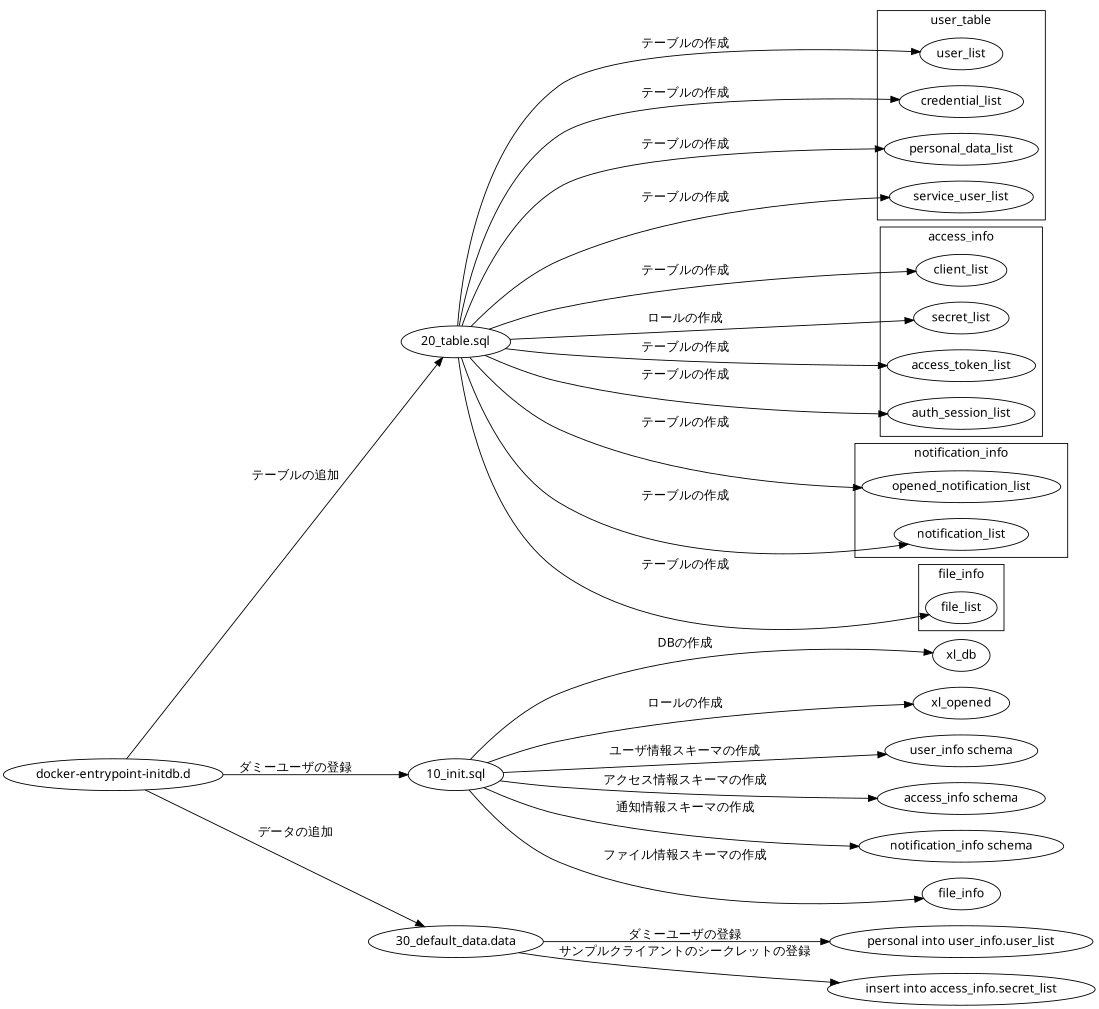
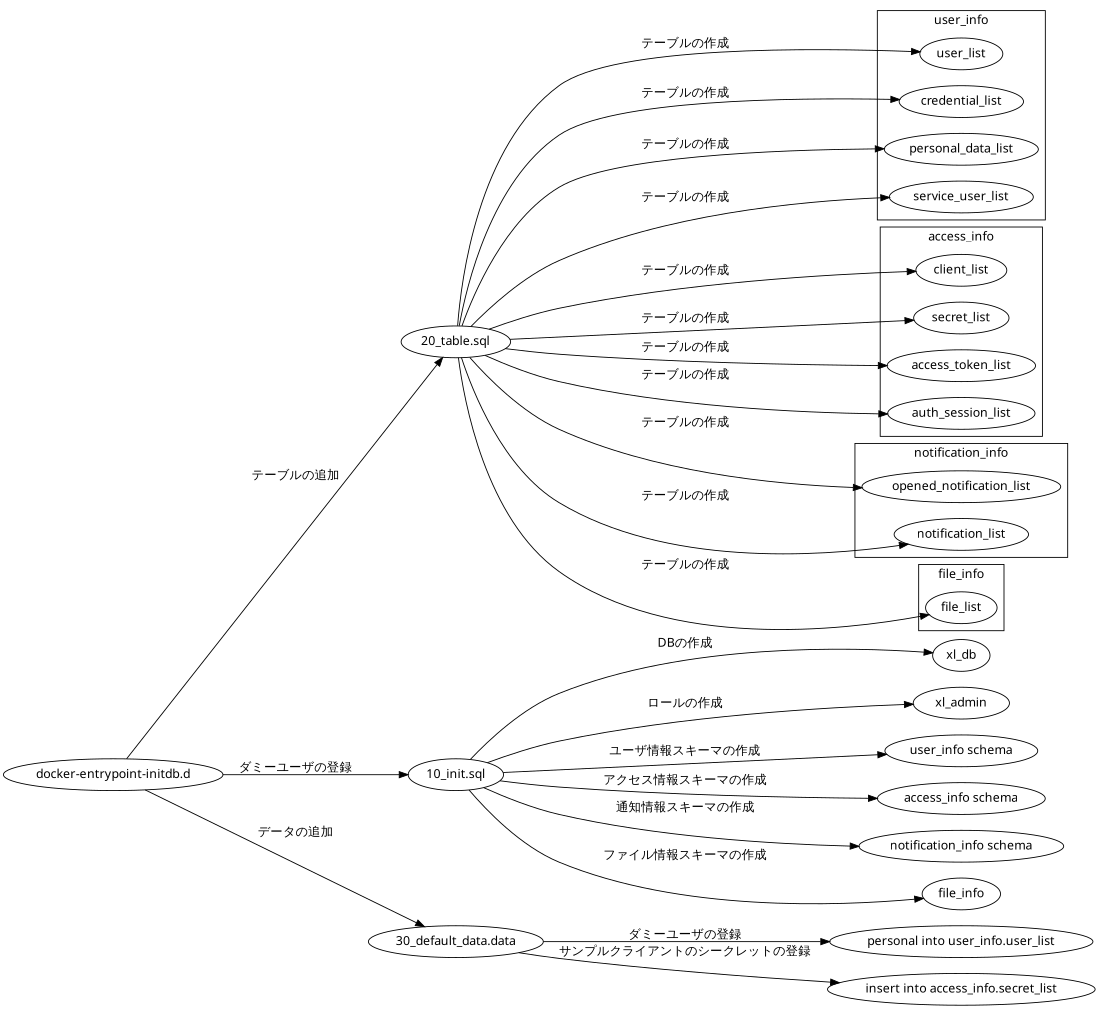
  digraph {
    fontname="Noto Sans"
    rankdir=LR
    node [fontname="Noto Sans"]
    edge [fontname="Noto Sans"]
    "20_table.sql"
    user_list
    credential_list
    personal_data_list
    service_user_list
    client_list
    secret_list
    access_token_list
    auth_session_list
    opened_notification_list
    notification_list
    file_list
    "docker-entrypoint-initdb.d"
    "10_init.sql"
    n15 [label="30_default_data.data"]
    xl_db
-   xl_admin [label=xl_opened]
+   xl_admin
    "user_info schema"
    "access_info schema"
    "notification_info schema"
    file_info
    n22 [label="personal into user_info.user_list"]
    "insert into access_info.secret_list"
    subgraph cluster_1 {
      style=invis
      "20_table.sql"
    }
    subgraph cluster_2 {
-     label=user_table
+     label=user_info
      user_list
      credential_list
      personal_data_list
      service_user_list
    }
    subgraph cluster_3 {
      label=access_info
      client_list
      secret_list
      access_token_list
      auth_session_list
    }
    subgraph cluster_4 {
      label=notification_info
      opened_notification_list
      notification_list
    }
    subgraph cluster_5 {
      label=file_info
      file_list
    }
    "20_table.sql" -> user_list [label="テーブルの作成"]
    "20_table.sql" -> credential_list [label="テーブルの作成"]
    "20_table.sql" -> personal_data_list [label="テーブルの作成"]
    "20_table.sql" -> service_user_list [label="テーブルの作成"]
    "20_table.sql" -> client_list [label="テーブルの作成"]
-   "20_table.sql" -> secret_list [label="ロールの作成"]
+   "20_table.sql" -> secret_list [label="テーブルの作成"]
    "20_table.sql" -> access_token_list [label="テーブルの作成"]
    "20_table.sql" -> auth_session_list [label="テーブルの作成"]
    "20_table.sql" -> opened_notification_list [label="テーブルの作成"]
    "20_table.sql" -> notification_list [label="テーブルの作成"]
    "20_table.sql" -> file_list [label="テーブルの作成"]
    "docker-entrypoint-initdb.d" -> "20_table.sql" [label="テーブルの追加"]
    "docker-entrypoint-initdb.d" -> "10_init.sql" [label="ダミーユーザの登録"]
    "docker-entrypoint-initdb.d" -> n15 [label="データの追加"]
    "10_init.sql" -> xl_db [label="DBの作成"]
    "10_init.sql" -> xl_admin [label="ロールの作成"]
    "10_init.sql" -> "user_info schema" [label="ユーザ情報スキーマの作成"]
    "10_init.sql" -> "access_info schema" [label="アクセス情報スキーマの作成"]
    "10_init.sql" -> "notification_info schema" [label="通知情報スキーマの作成"]
    "10_init.sql" -> file_info [label="ファイル情報スキーマの作成"]
    n15 -> n22 [label="ダミーユーザの登録"]
    n15 -> "insert into access_info.secret_list" [label="サンプルクライアントのシークレットの登録"]
  }
